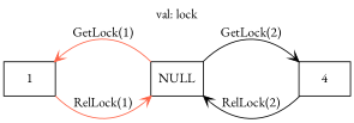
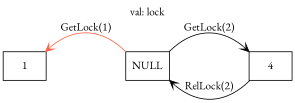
  digraph {
    fontname="EB Garamond"
    label="val: lock"
    labelloc=t
    rankdir=LR
    node [fontname="EB Garamond" shape=rect]
    edge [arrowhead=vee fontname="EB Garamond"]
    n1 [label=1]
    n2 [label=NULL]
    n3 [label=4]
    subgraph sub_1 {
      rank=min
      n1
    }
-   n1 -> n2 [color=tomato headport=sw label="RelLock(1)" tailport=se]
    n2 -> n1 [color=tomato headport=ne label="GetLock(1)" tailport=nw]
    n2 -> n3 [headport=nw label="GetLock(2)" tailport=ne]
    n3 -> n2 [headport=se label="RelLock(2)" tailport=sw]
  }
